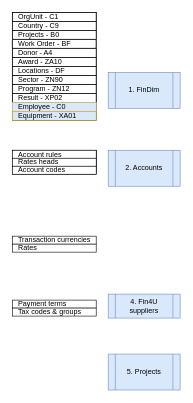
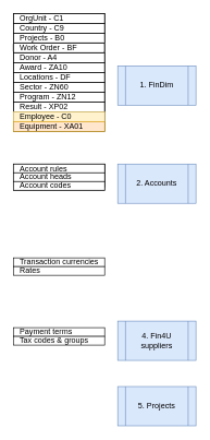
  <mxCell id="0" />
  <mxCell id="1" parent="0" />
- <mxCell id="2" value="1. FinDim" style="shape=process;whiteSpace=wrap;html=1;backgroundOutline=1;fillColor=#dae8fc;strokeColor=#6c8ebf;" vertex="1" parent="1"><mxGeometry x="180" y="120" width="120" height="60" as="geometry" /></mxCell>
+ <mxCell id="2" value="1. FinDim" style="shape=process;whiteSpace=wrap;html=1;backgroundOutline=1;fillColor=#dae8fc;strokeColor=#6c8ebf;" vertex="1" parent="1"><mxGeometry x="180" y="100" width="120" height="60" as="geometry" /></mxCell>
  <mxCell id="3" value="" style="group;strokeColor=default;fontSize=12;" vertex="1" connectable="0" parent="1"><mxGeometry x="20" y="20" width="140" height="180" as="geometry" /></mxCell>
  <mxCell id="4" value="OrgUnit - C1" style="strokeColor=inherit;fillColor=inherit;gradientColor=inherit;fontColor=inherit;html=1;shadow=0;dashed=0;perimeter=none;whiteSpace=wrap;resizeWidth=1;align=left;spacing=10;" vertex="1" parent="3"><mxGeometry width="140" height="15.0" as="geometry" /></mxCell>
  <mxCell id="5" value="Country - C9" style="strokeColor=inherit;fillColor=inherit;gradientColor=inherit;fontColor=inherit;html=1;shadow=0;dashed=0;perimeter=none;whiteSpace=wrap;resizeWidth=1;align=left;spacing=10;" vertex="1" parent="3"><mxGeometry y="15.0" width="140" height="15.0" as="geometry" /></mxCell>
  <mxCell id="6" value="Projects - B0" style="strokeColor=inherit;fillColor=inherit;gradientColor=inherit;fontColor=inherit;html=1;shadow=0;dashed=0;perimeter=none;whiteSpace=wrap;resizeWidth=1;align=left;spacing=10;" vertex="1" parent="3"><mxGeometry y="30.0" width="140" height="15.0" as="geometry" /></mxCell>
  <mxCell id="7" value="Work Order - BF" style="strokeColor=inherit;fillColor=inherit;gradientColor=inherit;fontColor=inherit;html=1;shadow=0;dashed=0;whiteSpace=wrap;resizeWidth=1;align=left;spacing=10;rounded=1;" vertex="1" parent="3"><mxGeometry y="45" width="140" height="15.0" as="geometry" /></mxCell>
  <mxCell id="8" value="Donor - A4" style="strokeColor=inherit;fillColor=inherit;gradientColor=inherit;fontColor=inherit;html=1;shadow=0;dashed=0;perimeter=none;whiteSpace=wrap;resizeWidth=1;align=left;spacing=10;" vertex="1" parent="3"><mxGeometry y="60.0" width="140" height="15.0" as="geometry" /></mxCell>
  <mxCell id="9" value="Award - ZA10" style="strokeColor=inherit;fillColor=inherit;gradientColor=inherit;fontColor=inherit;html=1;shadow=0;dashed=0;perimeter=none;whiteSpace=wrap;resizeWidth=1;align=left;spacing=10;" vertex="1" parent="3"><mxGeometry y="75" width="140" height="15.0" as="geometry" /></mxCell>
  <mxCell id="10" value="Locations - DF" style="strokeColor=inherit;fillColor=inherit;gradientColor=inherit;fontColor=inherit;html=1;shadow=0;dashed=0;perimeter=none;whiteSpace=wrap;resizeWidth=1;align=left;spacing=10;" vertex="1" parent="3"><mxGeometry y="90" width="140" height="15.0" as="geometry" /></mxCell>
- <mxCell id="11" value="Sector - ZN90" style="strokeColor=inherit;fillColor=inherit;gradientColor=inherit;fontColor=inherit;html=1;shadow=0;dashed=0;perimeter=none;whiteSpace=wrap;resizeWidth=1;align=left;spacing=10;" vertex="1" parent="3"><mxGeometry y="105" width="140" height="15.0" as="geometry" /></mxCell>
+ <mxCell id="11" value="Sector - ZN60" style="strokeColor=inherit;fillColor=inherit;gradientColor=inherit;fontColor=inherit;html=1;shadow=0;dashed=0;perimeter=none;whiteSpace=wrap;resizeWidth=1;align=left;spacing=10;" vertex="1" parent="3"><mxGeometry y="105" width="140" height="15.0" as="geometry" /></mxCell>
  <mxCell id="12" value="Program - ZN12" style="strokeColor=inherit;fillColor=inherit;gradientColor=inherit;fontColor=inherit;html=1;shadow=0;dashed=0;perimeter=none;whiteSpace=wrap;resizeWidth=1;align=left;spacing=10;" vertex="1" parent="3"><mxGeometry y="120.0" width="140" height="15.0" as="geometry" /></mxCell>
  <mxCell id="13" value="Result - XP02" style="strokeColor=inherit;fillColor=inherit;gradientColor=inherit;fontColor=inherit;html=1;shadow=0;dashed=0;perimeter=none;whiteSpace=wrap;resizeWidth=1;align=left;spacing=10;" vertex="1" parent="3"><mxGeometry y="135" width="140" height="15.0" as="geometry" /></mxCell>
- <mxCell id="14" value="Employee - C0" style="strokeColor=#d6b656;fillColor=#dae8fc;html=1;shadow=0;dashed=0;perimeter=none;whiteSpace=wrap;resizeWidth=1;align=left;spacing=10;" vertex="1" parent="3"><mxGeometry y="150" width="140" height="15.0" as="geometry" /></mxCell>
- <mxCell id="15" value="Equipment - XA01" style="strokeColor=#d79b00;fillColor=#dae8fc;html=1;shadow=0;dashed=0;perimeter=none;whiteSpace=wrap;resizeWidth=1;align=left;spacing=10;" vertex="1" parent="3"><mxGeometry y="165" width="140" height="15.0" as="geometry" /></mxCell>
+ <mxCell id="14" value="Employee - C0" style="strokeColor=#d6b656;fillColor=#fff2cc;html=1;shadow=0;dashed=0;perimeter=none;whiteSpace=wrap;resizeWidth=1;align=left;spacing=10;" vertex="1" parent="3"><mxGeometry y="150" width="140" height="15.0" as="geometry" /></mxCell>
+ <mxCell id="15" value="Equipment - XA01" style="strokeColor=#d79b00;fillColor=#ffe6cc;html=1;shadow=0;dashed=0;perimeter=none;whiteSpace=wrap;resizeWidth=1;align=left;spacing=10;" vertex="1" parent="3"><mxGeometry y="165" width="140" height="15.0" as="geometry" /></mxCell>
  <mxCell id="16" value="2. Accounts" style="shape=process;whiteSpace=wrap;html=1;backgroundOutline=1;fillColor=#dae8fc;strokeColor=#6c8ebf;" vertex="1" parent="1"><mxGeometry x="180" y="250" width="120" height="60" as="geometry" /></mxCell>
  <mxCell id="17" value="" style="group;strokeColor=default;container=0;" vertex="1" connectable="0" parent="1"><mxGeometry x="20" y="250" width="140" height="40" as="geometry" /></mxCell>
  <mxCell id="18" value="" style="group;strokeColor=default;fontSize=12;container=0;" vertex="1" connectable="0" parent="1"><mxGeometry x="20" y="250" width="140" height="35.556" as="geometry" /></mxCell>
  <mxCell id="19" value="Account rules" style="strokeColor=inherit;fillColor=inherit;gradientColor=inherit;fontColor=inherit;html=1;shadow=0;dashed=0;perimeter=none;whiteSpace=wrap;resizeWidth=1;align=left;spacing=10;" vertex="1" parent="1"><mxGeometry x="20" y="250" width="140" height="13.333" as="geometry" /></mxCell>
- <mxCell id="20" value="Rates heads" style="strokeColor=inherit;fillColor=inherit;gradientColor=inherit;fontColor=inherit;html=1;shadow=0;dashed=0;perimeter=none;whiteSpace=wrap;resizeWidth=1;align=left;spacing=10;" vertex="1" parent="1"><mxGeometry x="20" y="263.333" width="140" height="13.333" as="geometry" /></mxCell>
+ <mxCell id="20" value="Account heads" style="strokeColor=inherit;fillColor=inherit;gradientColor=inherit;fontColor=inherit;html=1;shadow=0;dashed=0;perimeter=none;whiteSpace=wrap;resizeWidth=1;align=left;spacing=10;" vertex="1" parent="1"><mxGeometry x="20" y="263.333" width="140" height="13.333" as="geometry" /></mxCell>
  <mxCell id="21" value="Account codes" style="strokeColor=inherit;fillColor=inherit;gradientColor=inherit;fontColor=inherit;html=1;shadow=0;dashed=0;perimeter=none;whiteSpace=wrap;resizeWidth=1;align=left;spacing=10;" vertex="1" parent="1"><mxGeometry x="20" y="276.667" width="140" height="13.333" as="geometry" /></mxCell>
  <mxCell id="22" value="Transaction currencies" style="strokeColor=inherit;fillColor=inherit;gradientColor=inherit;fontColor=inherit;html=1;shadow=0;dashed=0;perimeter=none;whiteSpace=wrap;resizeWidth=1;align=left;spacing=10;" vertex="1" parent="1"><mxGeometry x="20" y="393.333" width="140" height="13.333" as="geometry" /></mxCell>
  <mxCell id="23" value="Rates" style="strokeColor=inherit;fillColor=inherit;gradientColor=inherit;fontColor=inherit;html=1;shadow=0;dashed=0;perimeter=none;whiteSpace=wrap;resizeWidth=1;align=left;spacing=10;" vertex="1" parent="1"><mxGeometry x="20" y="406.663" width="140" height="13.333" as="geometry" /></mxCell>
- <mxCell id="24" value="4. Fin4U suppliers" style="shape=process;whiteSpace=wrap;html=1;backgroundOutline=1;fillColor=#dae8fc;strokeColor=#6c8ebf;" vertex="1" parent="1"><mxGeometry x="180" y="490" width="120" height="40" as="geometry" /></mxCell>
+ <mxCell id="24" value="4. Fin4U suppliers" style="shape=process;whiteSpace=wrap;html=1;backgroundOutline=1;fillColor=#dae8fc;strokeColor=#6c8ebf;" vertex="1" parent="1"><mxGeometry x="180" y="490" width="120" height="60" as="geometry" /></mxCell>
  <mxCell id="25" value="Payment terms" style="strokeColor=inherit;fillColor=inherit;gradientColor=inherit;fontColor=inherit;html=1;shadow=0;dashed=0;perimeter=none;whiteSpace=wrap;resizeWidth=1;align=left;spacing=10;" vertex="1" parent="1"><mxGeometry x="20" y="500.003" width="140" height="13.333" as="geometry" /></mxCell>
  <mxCell id="26" value="Tax codes &amp;amp; groups" style="strokeColor=inherit;fillColor=inherit;gradientColor=inherit;fontColor=inherit;html=1;shadow=0;dashed=0;perimeter=none;whiteSpace=wrap;resizeWidth=1;align=left;spacing=10;" vertex="1" parent="1"><mxGeometry x="20" y="513.333" width="140" height="13.333" as="geometry" /></mxCell>
  <mxCell id="27" value="5. Projects" style="shape=process;whiteSpace=wrap;html=1;backgroundOutline=1;fillColor=#dae8fc;strokeColor=#6c8ebf;" vertex="1" parent="1"><mxGeometry x="180" y="590" width="120" height="60" as="geometry" /></mxCell>
